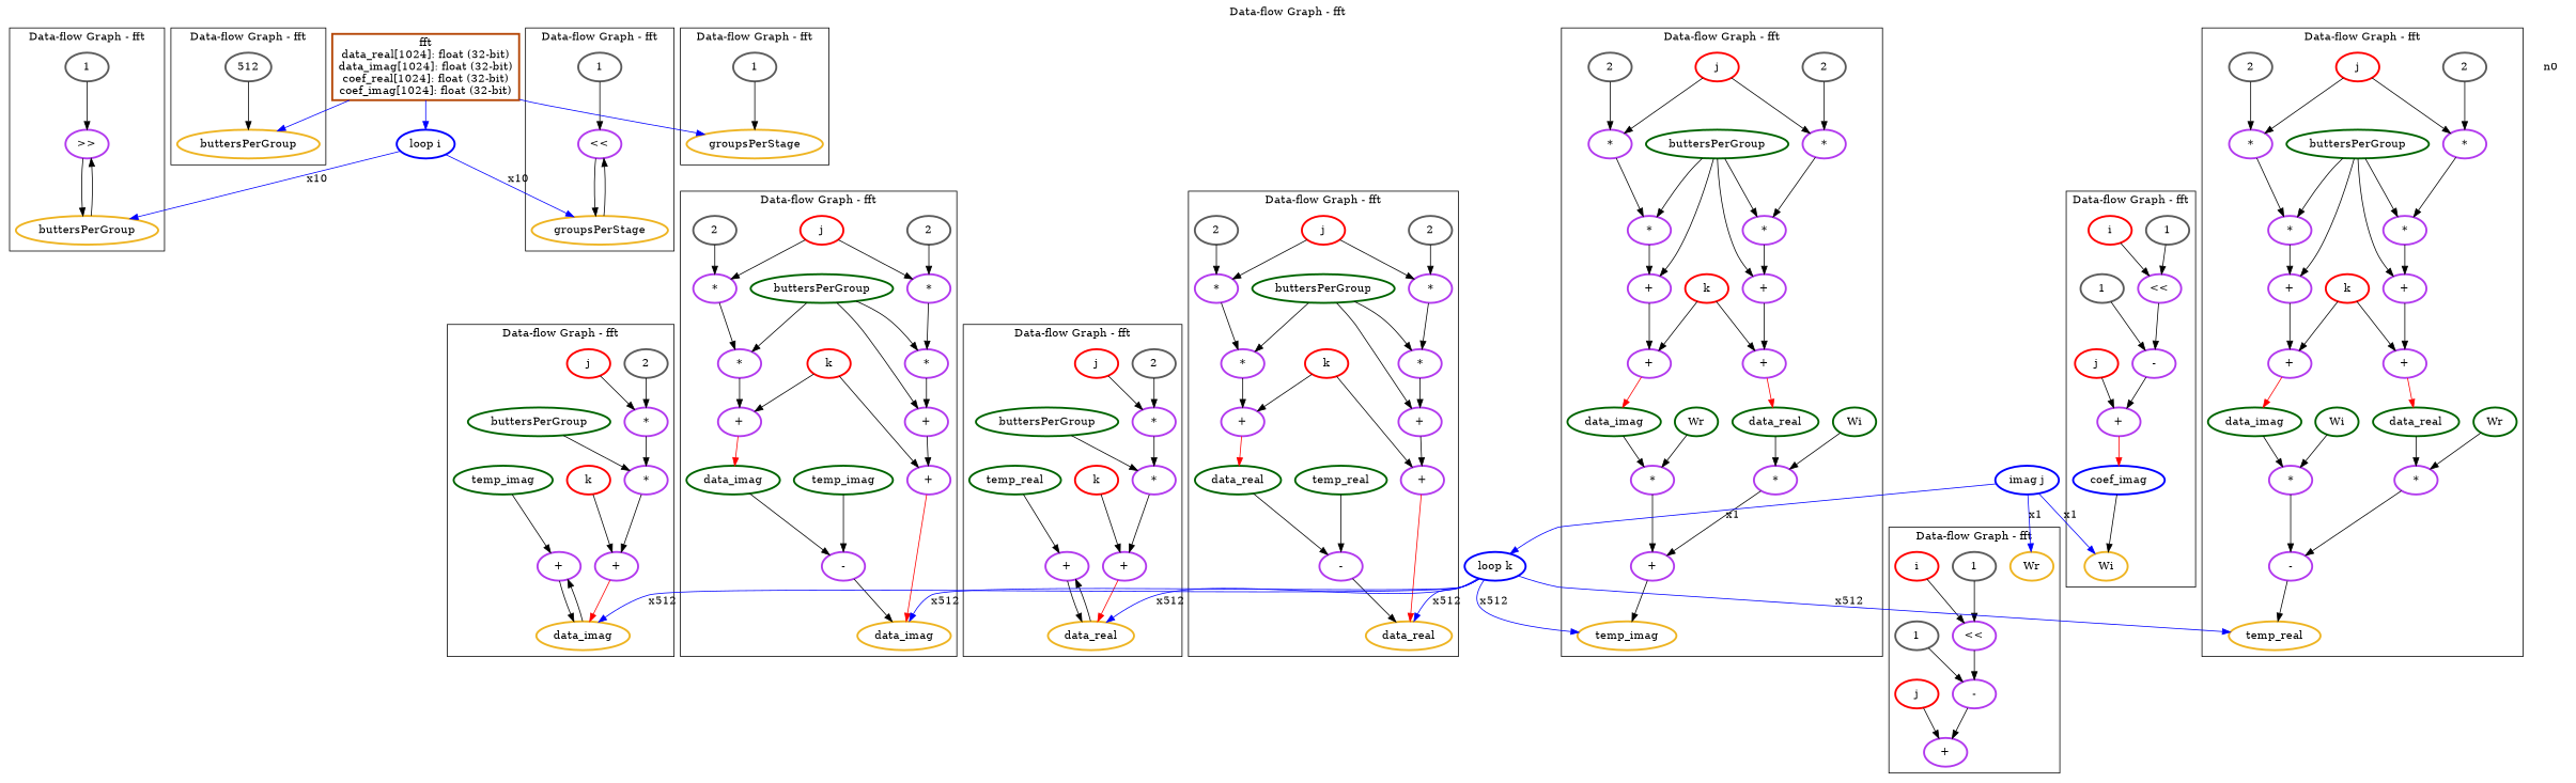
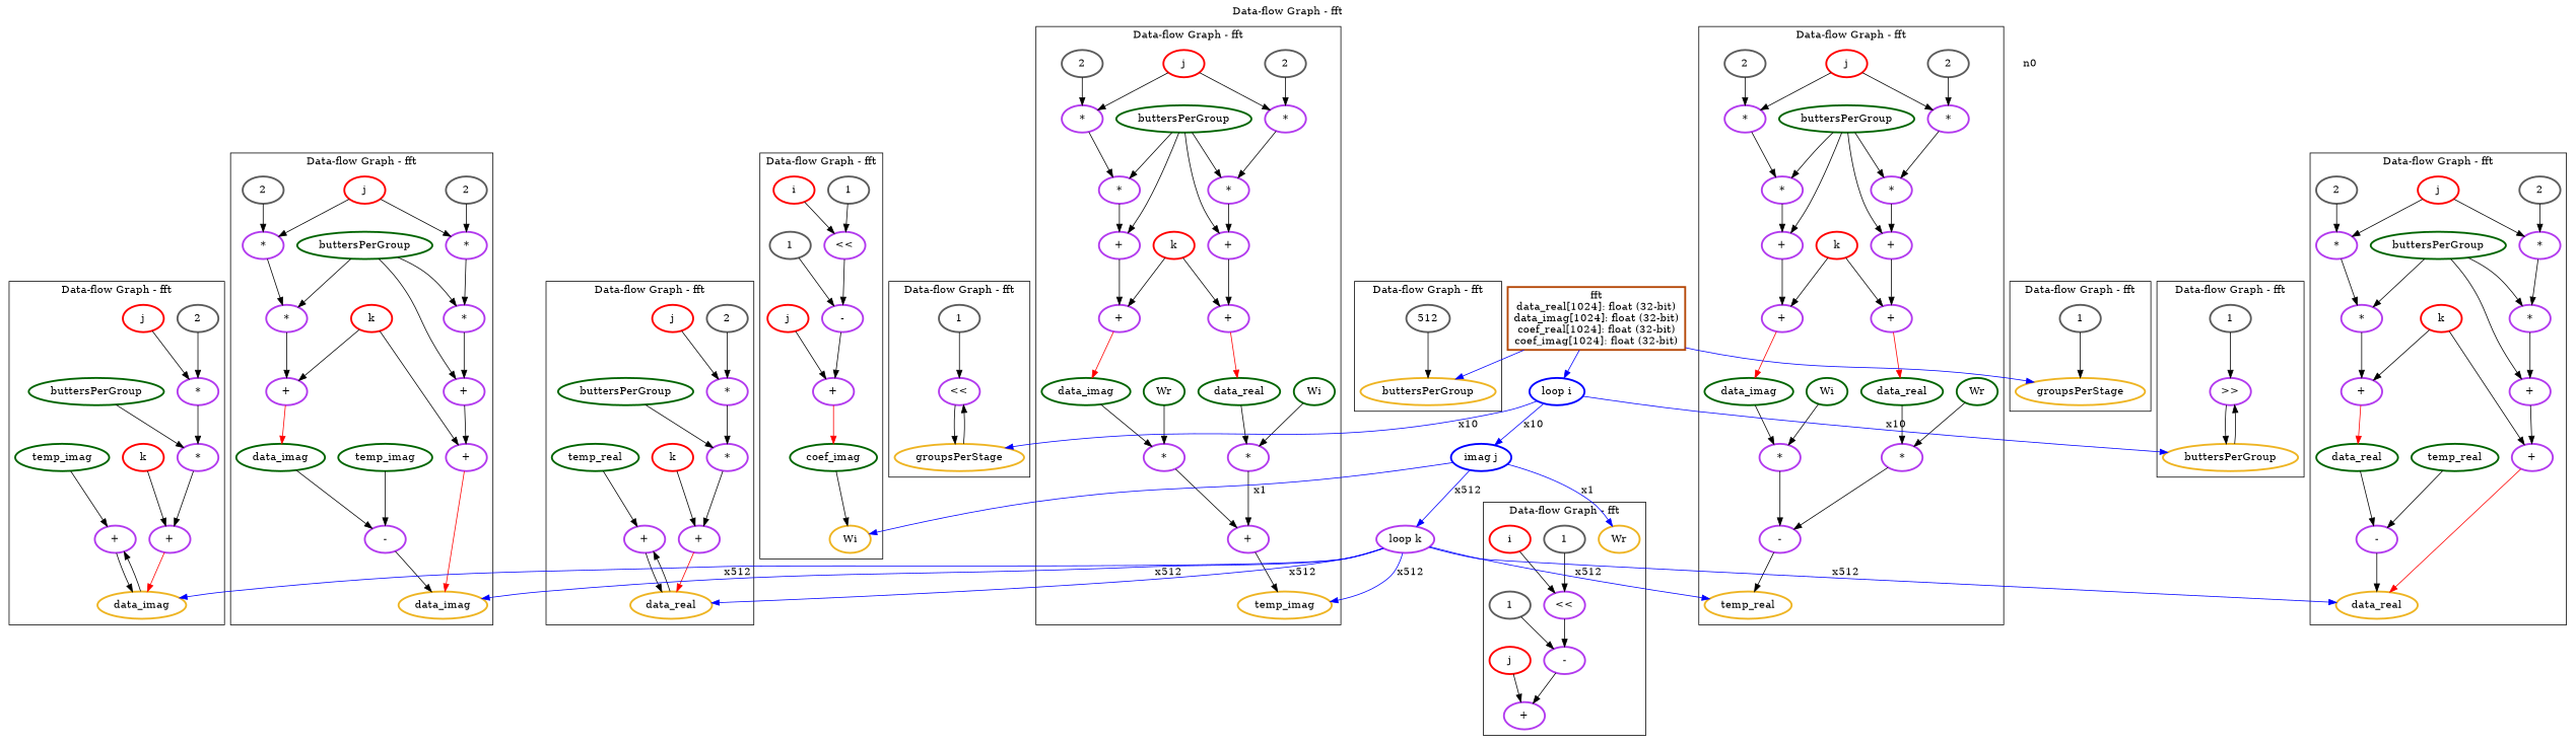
  digraph {
    label="Data-flow Graph - fft"
    labelloc=t
    node [color=darkorchid2 penwidth=2.5]
    edge [color=black]
    n144 [label=">>"]
    n145 [color=goldenrod2 label=buttersPerGroup]
    n146 [color=gray36 label=1]
    n141 [label="<<"]
    n142 [color=goldenrod2 label=groupsPerStage]
    n143 [color=gray36 label=1]
    n131 [label="+"]
    n132 [color=goldenrod2 label=data_imag]
    n133 [label="+"]
    n134 [label="*"]
    n135 [label="*"]
    n136 [color=gray36 label=2]
    n137 [color=red label=j]
    n138 [color=darkgreen label=buttersPerGroup]
    n139 [color=red label=k]
    n140 [color=darkgreen label=temp_imag]
    n111 [color=goldenrod2 label=data_imag]
    n112 [label="+"]
    n113 [label="+"]
    n114 [label="*"]
    n115 [label="*"]
    n116 [color=gray36 label=2]
    n117 [color=red label=j]
    n118 [color=darkgreen label=buttersPerGroup]
    n120 [color=red label=k]
    n121 [label="-"]
    n122 [color=darkgreen label=data_imag]
    n123 [label="+"]
    n124 [label="*"]
    n125 [label="*"]
    n126 [color=gray36 label=2]
    n130 [color=darkgreen label=temp_imag]
    n101 [label="+"]
    n102 [color=goldenrod2 label=data_real]
    n103 [label="+"]
    n104 [label="*"]
    n105 [label="*"]
    n106 [color=gray36 label=2]
    n107 [color=red label=j]
    n108 [color=darkgreen label=buttersPerGroup]
    n109 [color=red label=k]
    n110 [color=darkgreen label=temp_real]
    n81 [color=goldenrod2 label=data_real]
    n82 [label="+"]
    n83 [label="+"]
    n84 [label="*"]
    n85 [label="*"]
    n86 [color=gray36 label=2]
    n87 [color=red label=j]
    n88 [color=darkgreen label=buttersPerGroup]
    n90 [color=red label=k]
    n91 [label="-"]
    n92 [color=darkgreen label=data_real]
    n93 [label="+"]
    n94 [label="*"]
    n95 [label="*"]
    n96 [color=gray36 label=2]
    n100 [color=darkgreen label=temp_real]
    n55 [color=goldenrod2 label=temp_imag]
    n56 [label="+"]
    n57 [label="*"]
    n58 [color=darkgreen label=Wi]
    n59 [color=darkgreen label=data_real]
    n60 [label="+"]
    n61 [label="+"]
    n62 [label="*"]
    n63 [label="*"]
    n64 [color=gray36 label=2]
    n65 [color=red label=j]
    n66 [color=darkgreen label=buttersPerGroup]
    n68 [color=red label=k]
    n69 [label="*"]
    n70 [color=darkgreen label=Wr]
    n71 [color=darkgreen label=data_imag]
    n72 [label="+"]
    n73 [label="+"]
    n74 [label="*"]
    n75 [label="*"]
    n76 [color=gray36 label=2]
    n29 [color=goldenrod2 label=temp_real]
    n30 [label="-"]
    n31 [label="*"]
    n32 [color=darkgreen label=Wr]
    n33 [color=darkgreen label=data_real]
    n34 [label="+"]
    n35 [label="+"]
    n36 [label="*"]
    n37 [label="*"]
    n38 [color=gray36 label=2]
    n39 [color=red label=j]
    n40 [color=darkgreen label=buttersPerGroup]
    n42 [color=red label=k]
    n43 [label="*"]
    n44 [color=darkgreen label=Wi]
    n45 [color=darkgreen label=data_imag]
    n46 [label="+"]
    n47 [label="+"]
    n48 [label="*"]
    n49 [label="*"]
    n50 [color=gray36 label=2]
    n19 [color=goldenrod2 label=Wi]
-   n20 [color=blue1 label=coef_imag]
+   n20 [color=darkgreen label=coef_imag]
    n21 [label="+"]
    n22 [label="-"]
    n23 [label="<<"]
    n24 [color=gray36 label=1]
    n25 [color=red label=i]
    n26 [color=gray36 label=1]
    n27 [color=red label=j]
    n10 [color=goldenrod2 label=Wr]
    n12 [label="+"]
    n13 [label="-"]
    n14 [label="<<"]
    n15 [color=gray36 label=1]
    n16 [color=red label=i]
    n17 [color=gray36 label=1]
    n18 [color=red label=j]
    n5 [color=goldenrod2 label=buttersPerGroup]
    n7 [color=gray36 label=512]
    n2 [color=goldenrod2 label=groupsPerStage]
    n4 [color=gray36 label=1]
    n1 [color="#b54707" label="fft\ndata_real[1024]: float (32-bit)\ndata_imag[1024]: float (32-bit)\ncoef_real[1024]: float (32-bit)\ncoef_imag[1024]: float (32-bit)\n" shape=box]
    n8 [color=blue1 label="loop i"]
    n9 [color=blue1 label="imag j"]
    n0 [color=white]
-   n28 [color=blue1 label="loop k"]
+   n28 [label="loop k"]
    subgraph cluster_1 {
      n144
      n145
      n146
    }
    subgraph cluster_2 {
      n141
      n142
      n143
    }
    subgraph cluster_3 {
      n131
      n132
      n133
      n134
      n135
      n136
      n137
      n138
      n139
      n140
    }
    subgraph cluster_4 {
      n111
      n112
      n113
      n114
      n115
      n116
      n117
      n118
      n120
      n121
      n122
      n123
      n124
      n125
      n126
      n130
    }
    subgraph cluster_5 {
      n101
      n102
      n103
      n104
      n105
      n106
      n107
      n108
      n109
      n110
    }
    subgraph cluster_6 {
      n81
      n82
      n83
      n84
      n85
      n86
      n87
      n88
      n90
      n91
      n92
      n93
      n94
      n95
      n96
      n100
    }
    subgraph cluster_7 {
      n55
      n56
      n57
      n58
      n59
      n60
      n61
      n62
      n63
      n64
      n65
      n66
      n68
      n69
      n70
      n71
      n72
      n73
      n74
      n75
      n76
    }
    subgraph cluster_8 {
      n29
      n30
      n31
      n32
      n33
      n34
      n35
      n36
      n37
      n38
      n39
      n40
      n42
      n43
      n44
      n45
      n46
      n47
      n48
      n49
      n50
    }
    subgraph cluster_9 {
      n19
      n20
      n21
      n22
      n23
      n24
      n25
      n26
      n27
    }
    subgraph cluster_10 {
      n10
      n12
      n13
      n14
      n15
      n16
      n17
      n18
    }
    subgraph cluster_11 {
      n5
      n7
    }
    subgraph cluster_12 {
      n2
      n4
    }
    subgraph cluster_13 {
    }
    n144 -> n145
    n145 -> n144
    n146 -> n144
    n141 -> n142
    n142 -> n141
    n143 -> n141
    n131 -> n132
    n132 -> n131
    n133 -> n132 [color=red]
    n134 -> n133
    n135 -> n134
    n136 -> n135
    n137 -> n135
    n138 -> n134
    n139 -> n133
    n140 -> n131
    n112 -> n111 [color=red]
    n113 -> n112
    n114 -> n113
    n115 -> n114
    n116 -> n115
    n117 -> n115
    n117 -> n125
    n118 -> n113
    n118 -> n114
    n118 -> n124
    n120 -> n112
    n120 -> n123
    n121 -> n111
    n122 -> n121
    n123 -> n122 [color=red]
    n124 -> n123
    n125 -> n124
    n126 -> n125
    n130 -> n121
    n101 -> n102
    n102 -> n101
    n103 -> n102 [color=red]
    n104 -> n103
    n105 -> n104
    n106 -> n105
    n107 -> n105
    n108 -> n104
    n109 -> n103
    n110 -> n101
    n82 -> n81 [color=red]
    n83 -> n82
    n84 -> n83
    n85 -> n84
    n86 -> n85
    n87 -> n85
    n87 -> n95
    n88 -> n83
    n88 -> n84
    n88 -> n94
    n90 -> n82
    n90 -> n93
    n91 -> n81
    n92 -> n91
    n93 -> n92 [color=red]
    n94 -> n93
    n95 -> n94
    n96 -> n95
    n100 -> n91
    n56 -> n55
    n57 -> n56
    n58 -> n57
    n59 -> n57
    n60 -> n59 [color=red]
    n61 -> n60
    n62 -> n61
    n63 -> n62
    n64 -> n63
    n65 -> n63
    n65 -> n75
    n66 -> n61
    n66 -> n62
    n66 -> n73
    n66 -> n74
    n68 -> n60
    n68 -> n72
    n69 -> n56
    n70 -> n69
    n71 -> n69
    n72 -> n71 [color=red]
    n73 -> n72
    n74 -> n73
    n75 -> n74
    n76 -> n75
    n30 -> n29
    n31 -> n30
    n32 -> n31
    n33 -> n31
    n34 -> n33 [color=red]
    n35 -> n34
    n36 -> n35
    n37 -> n36
    n38 -> n37
    n39 -> n37
    n39 -> n49
    n40 -> n35
    n40 -> n36
    n40 -> n47
    n40 -> n48
    n42 -> n34
    n42 -> n46
    n43 -> n30
    n44 -> n43
    n45 -> n43
    n46 -> n45 [color=red]
    n47 -> n46
    n48 -> n47
    n49 -> n48
    n50 -> n49
    n20 -> n19
    n21 -> n20 [color=red]
    n22 -> n21
    n23 -> n22
    n24 -> n23
    n25 -> n23
    n26 -> n22
    n27 -> n21
    n13 -> n12
    n14 -> n13
    n15 -> n14
    n16 -> n14
    n17 -> n13
    n18 -> n12
    n7 -> n5
    n4 -> n2
    n1 -> n5 [color=blue]
    n1 -> n2 [color=blue]
    n1 -> n8 [color=blue]
    n8 -> n145 [color=blue label=x10]
    n8 -> n142 [color=blue label=x10]
+   n8 -> n9 [color=blue label=x10]
    n9 -> n19 [color=blue label=x1]
    n9 -> n10 [color=blue label=x1]
-   n9 -> n28 [color=blue label=x1]
+   n9 -> n28 [color=blue label=x512]
    n28 -> n132 [color=blue label=x512]
    n28 -> n111 [color=blue label=x512]
    n28 -> n102 [color=blue label=x512]
    n28 -> n81 [color=blue label=x512]
    n28 -> n55 [color=blue label=x512]
    n28 -> n29 [color=blue label=x512]
  }
